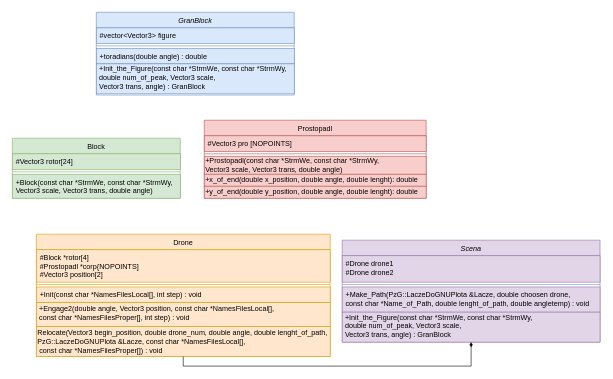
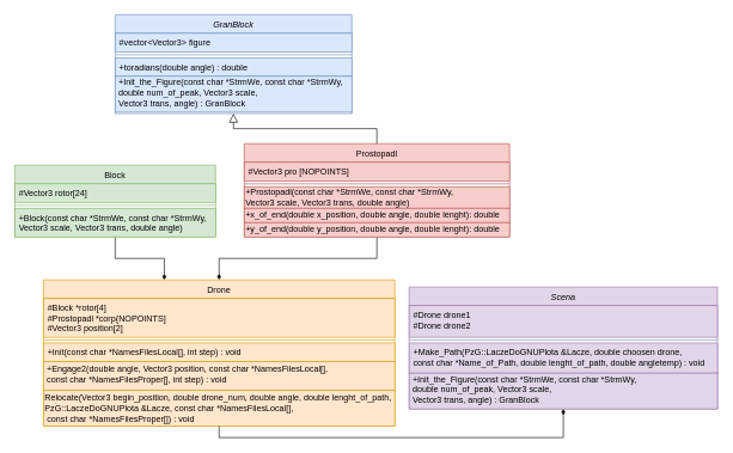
  <mxCell id="0" />
  <mxCell id="1" parent="0" />
  <mxCell id="2" value="GranBlock" style="swimlane;fontStyle=2;align=center;verticalAlign=top;childLayout=stackLayout;horizontal=1;startSize=26;horizontalStack=0;resizeParent=1;resizeLast=0;collapsible=1;marginBottom=0;rounded=0;shadow=0;strokeWidth=1;fillColor=#dae8fc;strokeColor=#6c8ebf;" parent="1" vertex="1"><mxGeometry x="160" y="20" width="330" height="138" as="geometry"><mxRectangle x="230" y="140" width="160" height="26" as="alternateBounds" /></mxGeometry></mxCell>
  <mxCell id="3" value="#vector&lt;Vector3&gt; figure" style="text;align=left;verticalAlign=top;spacingLeft=4;spacingRight=4;overflow=hidden;rotatable=0;points=[[0,0.5],[1,0.5]];portConstraint=eastwest;fillColor=#dae8fc;strokeColor=#6c8ebf;" parent="2" vertex="1"><mxGeometry y="26" width="330" height="26" as="geometry" /></mxCell>
  <mxCell id="4" value="" style="line;html=1;strokeWidth=1;align=left;verticalAlign=middle;spacingTop=-1;spacingLeft=3;spacingRight=3;rotatable=0;labelPosition=right;points=[];portConstraint=eastwest;fillColor=#dae8fc;strokeColor=#6c8ebf;" parent="2" vertex="1"><mxGeometry y="52" width="330" height="8" as="geometry" /></mxCell>
  <mxCell id="5" value="+toradians(double angle) : double" style="text;align=left;verticalAlign=top;spacingLeft=4;spacingRight=4;overflow=hidden;rotatable=0;points=[[0,0.5],[1,0.5]];portConstraint=eastwest;fillColor=#dae8fc;strokeColor=#6c8ebf;" parent="2" vertex="1"><mxGeometry y="60" width="330" height="26" as="geometry" /></mxCell>
  <mxCell id="6" value="+Init_the_Figure(const char *StrmWe, const char *StrmWy,&lt;br&gt;double num_of_peak, Vector3 scale,&lt;br&gt;Vector3 trans, angle) : GranBlock" style="text;html=1;align=left;verticalAlign=middle;resizable=0;points=[];autosize=1;strokeColor=#6c8ebf;spacingLeft=3;spacingBottom=5;fillColor=#dae8fc;" parent="2" vertex="1"><mxGeometry y="86" width="330" height="50" as="geometry" /></mxCell>
+ <mxCell id="7" style="edgeStyle=orthogonalEdgeStyle;rounded=0;orthogonalLoop=1;jettySize=auto;html=1;entryX=0.344;entryY=0.001;entryDx=0;entryDy=0;entryPerimeter=0;fontColor=none;endArrow=diamondThin;endFill=1;" parent="1" source="8" target="20" edge="1"><mxGeometry relative="1" as="geometry" /></mxCell>
  <mxCell id="8" value="Block" style="swimlane;fontStyle=0;align=center;verticalAlign=top;childLayout=stackLayout;horizontal=1;startSize=26;horizontalStack=0;resizeParent=1;resizeLast=0;collapsible=1;marginBottom=0;rounded=0;shadow=0;strokeWidth=1;fillColor=#d5e8d4;strokeColor=#82b366;" parent="1" vertex="1"><mxGeometry y="230" width="280" height="100" as="geometry" x="20"><mxRectangle x="130" y="380" width="160" height="26" as="alternateBounds" /></mxGeometry></mxCell>
  <mxCell id="9" value="#Vector3 rotor[24]" style="text;align=left;verticalAlign=top;spacingLeft=4;spacingRight=4;overflow=hidden;rotatable=0;points=[[0,0.5],[1,0.5]];portConstraint=eastwest;fillColor=#d5e8d4;strokeColor=#82b366;" parent="8" vertex="1"><mxGeometry y="26" width="280" height="26" as="geometry" /></mxCell>
  <mxCell id="10" value="" style="line;html=1;strokeWidth=1;align=left;verticalAlign=middle;spacingTop=-1;spacingLeft=3;spacingRight=3;rotatable=0;labelPosition=right;points=[];portConstraint=eastwest;fillColor=#d5e8d4;strokeColor=#82b366;" parent="8" vertex="1"><mxGeometry y="52" width="280" height="8" as="geometry" /></mxCell>
  <mxCell id="11" value="+Block(const char *StrmWe, const char *StrmWy,&#10;Vector3 scale, Vector3 trans, double angle)" style="text;align=left;verticalAlign=top;spacingLeft=4;spacingRight=4;overflow=hidden;rotatable=0;points=[[0,0.5],[1,0.5]];portConstraint=eastwest;fontStyle=0;fillColor=#d5e8d4;strokeColor=#82b366;" parent="8" vertex="1"><mxGeometry y="60" width="280" height="40" as="geometry" /></mxCell>
+ <mxCell id="12" style="edgeStyle=orthogonalEdgeStyle;rounded=0;orthogonalLoop=1;jettySize=auto;html=1;entryX=0.5;entryY=0;entryDx=0;entryDy=0;fontColor=none;endArrow=diamondThin;endFill=1;" parent="1" source="13" target="20" edge="1"><mxGeometry relative="1" as="geometry" /></mxCell>
  <mxCell id="13" value="Prostopadl" style="swimlane;fontStyle=0;align=center;verticalAlign=top;childLayout=stackLayout;horizontal=1;startSize=26;horizontalStack=0;resizeParent=1;resizeLast=0;collapsible=1;marginBottom=0;rounded=0;shadow=0;strokeWidth=1;fillColor=#f8cecc;strokeColor=#b85450;" parent="1" vertex="1"><mxGeometry x="340" y="200" width="370" height="130" as="geometry"><mxRectangle x="340" y="380" width="170" height="26" as="alternateBounds" /></mxGeometry></mxCell>
  <mxCell id="14" value="#Vector3 pro [NOPOINTS]" style="text;align=left;verticalAlign=top;spacingLeft=4;spacingRight=4;overflow=hidden;rotatable=0;points=[[0,0.5],[1,0.5]];portConstraint=eastwest;fillColor=#f8cecc;strokeColor=#b85450;" parent="13" vertex="1"><mxGeometry y="26" width="370" height="26" as="geometry" /></mxCell>
  <mxCell id="15" value="" style="line;html=1;strokeWidth=1;align=left;verticalAlign=middle;spacingTop=-1;spacingLeft=3;spacingRight=3;rotatable=0;labelPosition=right;points=[];portConstraint=eastwest;fillColor=#f8cecc;strokeColor=#b85450;" parent="13" vertex="1"><mxGeometry y="52" width="370" height="8" as="geometry" /></mxCell>
  <mxCell id="16" value="&lt;span&gt;+Prostopadl(const char *StrmWe, const char *StrmWy,&lt;/span&gt;&lt;br style=&quot;padding: 0px ; margin: 0px&quot;&gt;&lt;span&gt;Vector3 scale, Vector3 trans, double angle)&lt;/span&gt;" style="text;html=1;align=left;verticalAlign=middle;resizable=0;points=[];autosize=1;strokeColor=#b85450;spacingLeft=0;fillColor=#f8cecc;" parent="13" vertex="1"><mxGeometry y="60" width="370" height="30" as="geometry" /></mxCell>
  <mxCell id="17" value="+x_of_end(double x_position, double angle, double lenght): double" style="text;html=1;align=left;verticalAlign=middle;resizable=0;points=[];autosize=1;strokeColor=#b85450;fillColor=#f8cecc;" parent="13" vertex="1"><mxGeometry y="90" width="370" height="20" as="geometry" /></mxCell>
  <mxCell id="18" value="+y_of_end(double y_position, double angle, double lenght): double" style="text;html=1;align=left;verticalAlign=middle;resizable=0;points=[];autosize=1;strokeColor=#b85450;fillColor=#f8cecc;" parent="13" vertex="1"><mxGeometry y="110" width="370" height="20" as="geometry" /></mxCell>
+ <mxCell id="19" value="" style="endArrow=block;endSize=10;endFill=0;shadow=0;strokeWidth=1;rounded=0;edgeStyle=elbowEdgeStyle;elbow=vertical;" parent="1" source="13" target="2" edge="1"><mxGeometry width="160" relative="1" as="geometry"><mxPoint x="230" y="243" as="sourcePoint" /><mxPoint x="330" y="141" as="targetPoint" /></mxGeometry></mxCell>
  <mxCell id="20" value="Drone" style="swimlane;fontStyle=0;align=center;verticalAlign=top;childLayout=stackLayout;horizontal=1;startSize=26;horizontalStack=0;resizeParent=1;resizeLast=0;collapsible=1;marginBottom=0;rounded=0;shadow=0;strokeWidth=1;fillColor=#ffe6cc;strokeColor=#d79b00;" parent="1" vertex="1"><mxGeometry x="60" y="390" width="490" height="204" as="geometry"><mxRectangle x="230" y="140" width="160" height="26" as="alternateBounds" /></mxGeometry></mxCell>
  <mxCell id="21" value="#Block *rotor[4]&#10;#Prostopadl *corp{NOPOINTS]&#10;#Vector3 position[2]" style="text;align=left;verticalAlign=top;spacingLeft=4;spacingRight=4;overflow=hidden;rotatable=0;points=[[0,0.5],[1,0.5]];portConstraint=eastwest;fillColor=#ffe6cc;strokeColor=#d79b00;" parent="20" vertex="1"><mxGeometry y="26" width="490" height="54" as="geometry" /></mxCell>
  <mxCell id="22" value="" style="line;html=1;strokeWidth=1;align=left;verticalAlign=middle;spacingTop=-1;spacingLeft=3;spacingRight=3;rotatable=0;labelPosition=right;points=[];portConstraint=eastwest;fillColor=#ffe6cc;strokeColor=#d79b00;" parent="20" vertex="1"><mxGeometry y="80" width="490" height="8" as="geometry" /></mxCell>
  <mxCell id="23" value="+Init(const char *NamesFilesLocal[], int step) : void" style="text;align=left;verticalAlign=top;spacingLeft=4;spacingRight=4;overflow=hidden;rotatable=0;points=[[0,0.5],[1,0.5]];portConstraint=eastwest;fillColor=#ffe6cc;strokeColor=#d79b00;" parent="20" vertex="1"><mxGeometry y="88" width="490" height="26" as="geometry" /></mxCell>
  <mxCell id="24" value="+Engage2(double angle, Vector3 position, const char *NamesFilesLocal[],&lt;br&gt;const char *NamesFilesProper[], int step) : void" style="text;html=1;align=left;verticalAlign=middle;resizable=0;points=[];autosize=1;strokeColor=#d79b00;spacingLeft=3;spacingBottom=5;fillColor=#ffe6cc;" parent="20" vertex="1"><mxGeometry y="114" width="490" height="40" as="geometry" /></mxCell>
  <mxCell id="25" value="Relocate(Vector3 begin_position, double drone_num, double angle, double lenght_of_path,&lt;br&gt;PzG::LaczeDoGNUPlota &amp;amp;Lacze, const char *NamesFilesLocal[],&lt;br&gt;&amp;nbsp;const char *NamesFilesProper[]) : void" style="text;html=1;align=left;verticalAlign=middle;resizable=0;points=[];autosize=1;strokeColor=#d79b00;fillColor=#ffe6cc;" parent="20" vertex="1"><mxGeometry y="154" width="490" height="50" as="geometry" /></mxCell>
  <mxCell id="26" value="Scena" style="swimlane;fontStyle=2;align=center;verticalAlign=top;childLayout=stackLayout;horizontal=1;startSize=26;horizontalStack=0;resizeParent=1;resizeLast=0;collapsible=1;marginBottom=0;rounded=0;shadow=0;strokeWidth=1;fillColor=#e1d5e7;strokeColor=#9673a6;" parent="1" vertex="1"><mxGeometry x="570" y="400" width="430" height="170" as="geometry"><mxRectangle x="230" y="140" width="160" height="26" as="alternateBounds" /></mxGeometry></mxCell>
  <mxCell id="27" value="#Drone drone1&#10;#Drone drone2&#10;" style="text;align=left;verticalAlign=top;spacingLeft=4;spacingRight=4;overflow=hidden;rotatable=0;points=[[0,0.5],[1,0.5]];portConstraint=eastwest;fillColor=#e1d5e7;strokeColor=#9673a6;" parent="26" vertex="1"><mxGeometry y="26" width="430" height="44" as="geometry" /></mxCell>
  <mxCell id="28" value="" style="line;html=1;strokeWidth=1;align=left;verticalAlign=middle;spacingTop=-1;spacingLeft=3;spacingRight=3;rotatable=0;labelPosition=right;points=[];portConstraint=eastwest;fillColor=#dae8fc;strokeColor=#6c8ebf;" parent="26" vertex="1"><mxGeometry y="70" width="430" height="8" as="geometry" /></mxCell>
  <mxCell id="29" value="+Make_Path(PzG::LaczeDoGNUPlota &amp;Lacze, double choosen drone,&#10;const char *Name_of_Path, double lenght_of_path, double angletemp) : void&#10;" style="text;align=left;verticalAlign=top;spacingLeft=4;spacingRight=4;overflow=hidden;rotatable=0;points=[[0,0.5],[1,0.5]];portConstraint=eastwest;fillColor=#e1d5e7;strokeColor=#9673a6;" parent="26" vertex="1"><mxGeometry y="78" width="430" height="42" as="geometry" /></mxCell>
  <mxCell id="30" value="+Init_the_Figure(const char *StrmWe, const char *StrmWy,&lt;br&gt;double num_of_peak, Vector3 scale,&lt;br&gt;Vector3 trans, angle) : GranBlock" style="text;html=1;align=left;verticalAlign=middle;resizable=0;points=[];autosize=1;strokeColor=#9673a6;spacingLeft=3;spacingBottom=5;fillColor=#e1d5e7;" parent="26" vertex="1"><mxGeometry y="120" width="430" height="50" as="geometry" /></mxCell>
  <mxCell id="31" style="edgeStyle=orthogonalEdgeStyle;rounded=0;orthogonalLoop=1;jettySize=auto;html=1;entryX=0.5;entryY=1;entryDx=0;entryDy=0;fontColor=none;endArrow=diamondThin;endFill=1;" edge="1" parent="1" source="25" target="26"><mxGeometry relative="1" as="geometry"><Array as="points"><mxPoint x="305" y="610" /><mxPoint x="785" y="610" /></Array></mxGeometry></mxCell>
